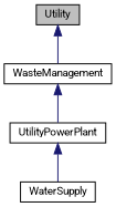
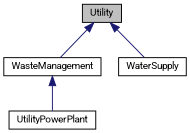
  digraph {
    fontname=Roboto
    node [color=black fillcolor=white fontname=Roboto fontsize=10 shape=record style=filled]
    edge [color=midnightblue dir=back fontname=Roboto fontsize=10 labelfontname=Helvetica labelfontsize=10 style=solid]
    n1 [fillcolor=grey75 fontcolor=black height=0.2 label=Utility width=0.4]
    n2 [height=0.2 label=WasteManagement width=0.4]
    n3 [height=0.2 label=WaterSupply width=0.4]
    n4 [height=0.2 label=UtilityPowerPlant width=0.4]
    n1 -> n2
-   n4 -> n3
+   n1 -> n3
    n2 -> n4
  }
